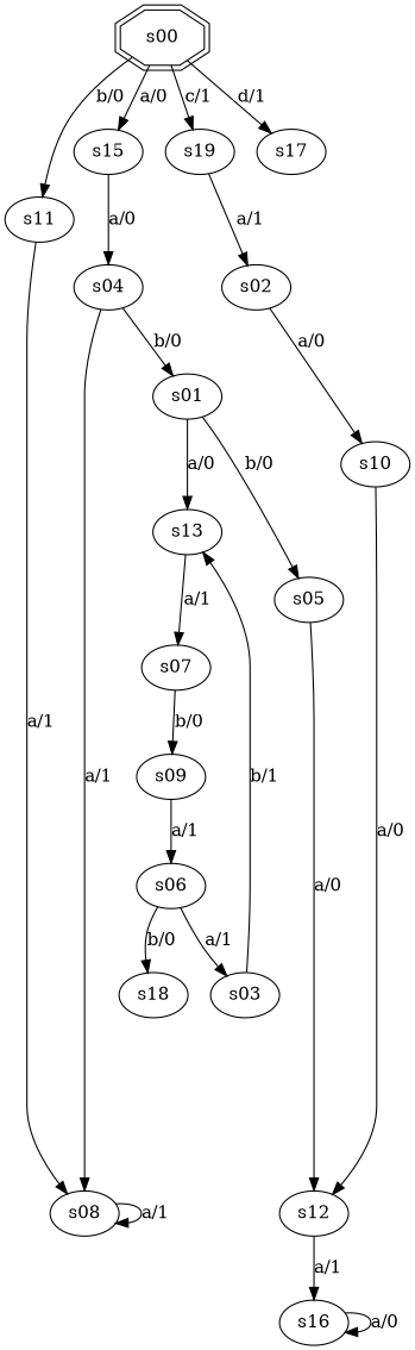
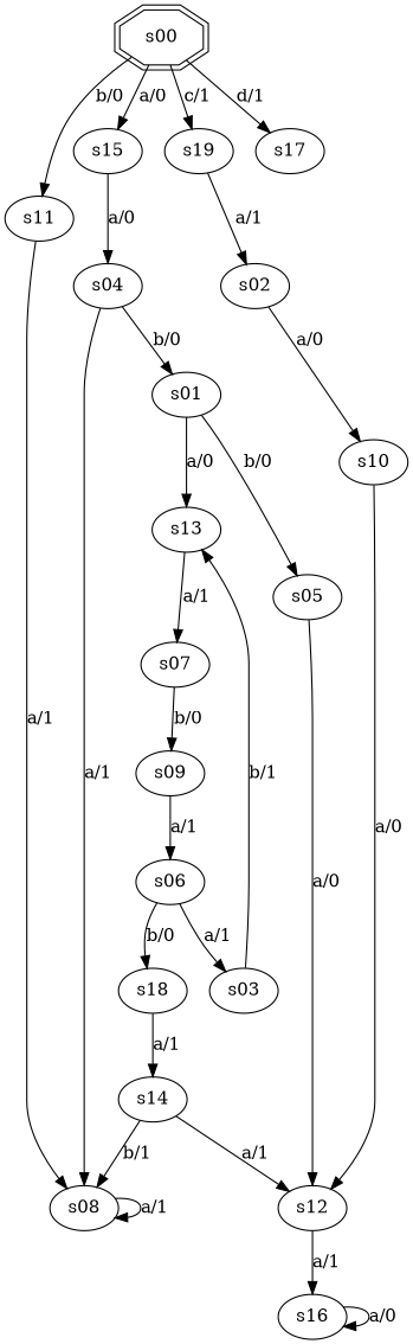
  digraph {
    s00 [shape=doubleoctagon]
    s15
    s11
    s19
    s17
    s04
    s08
    s02
    s01
    s10
    s13
    s05
    s07
    s12
    s09
    s16
    s03
    s06
    s18
+   s14
    s00 -> s15 [label="a/0"]
    s00 -> s11 [label="b/0"]
    s00 -> s19 [label="c/1"]
    s00 -> s17 [label="d/1"]
    s15 -> s04 [label="a/0"]
    s11 -> s08 [label="a/1"]
    s19 -> s02 [label="a/1"]
    s04 -> s08 [label="a/1"]
    s04 -> s01 [label="b/0"]
    s08 -> s08 [label="a/1"]
    s02 -> s10 [label="a/0"]
    s01 -> s13 [label="a/0"]
    s01 -> s05 [label="b/0"]
    s10 -> s12 [label="a/0"]
    s13 -> s07 [label="a/1"]
    s05 -> s12 [label="a/0"]
    s07 -> s09 [label="b/0"]
    s12 -> s16 [label="a/1"]
    s09 -> s06 [label="a/1"]
    s16 -> s16 [label="a/0"]
    s03 -> s13 [label="b/1"]
    s06 -> s03 [label="a/1"]
    s06 -> s18 [label="b/0"]
+   s18 -> s14 [label="a/1"]
+   s14 -> s08 [label="b/1"]
+   s14 -> s12 [label="a/1"]
  }
